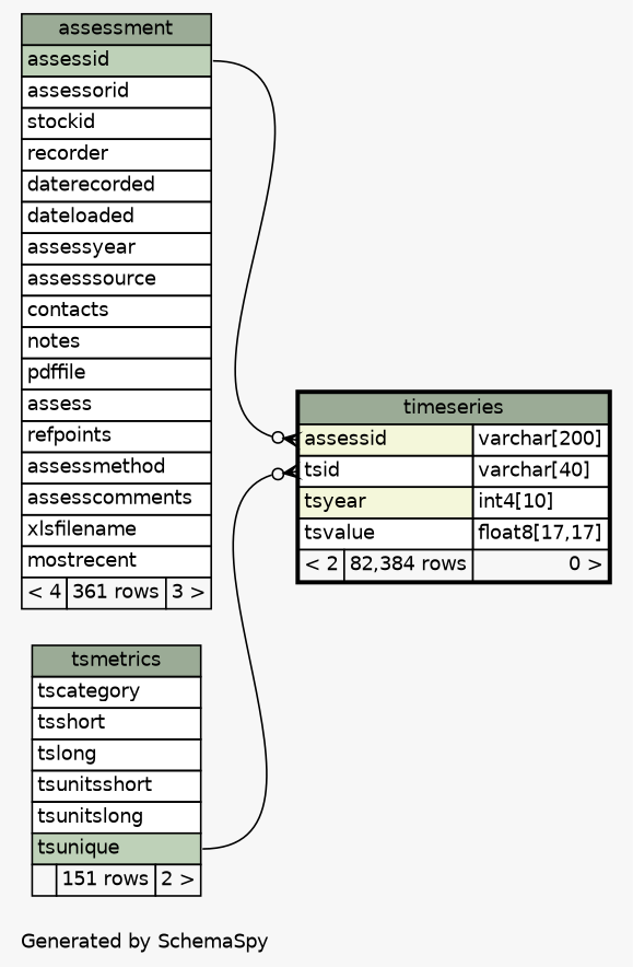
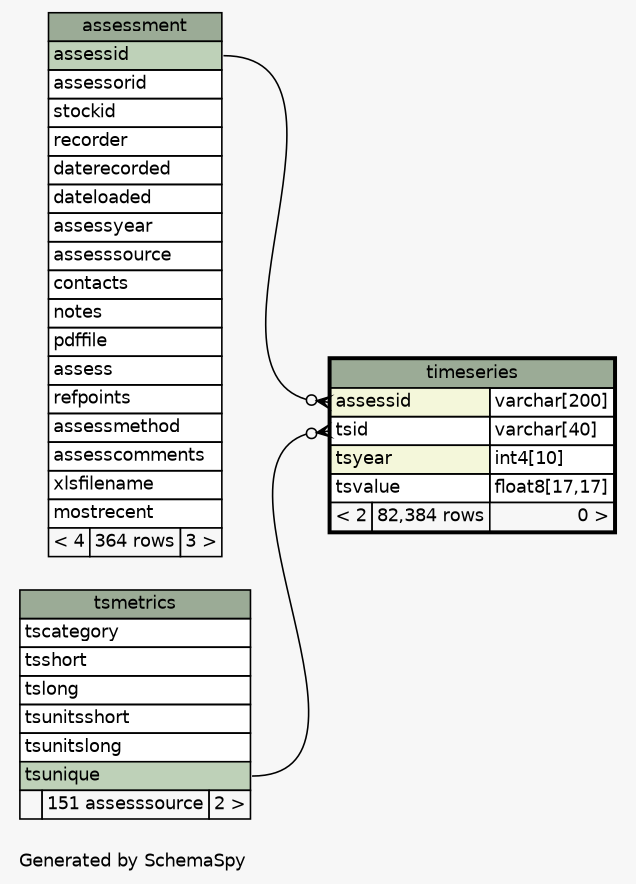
  digraph {
    bgcolor="#f7f7f7"
    fontname=Helvetica
    fontsize=11
    label="\nGenerated by SchemaSpy"
    labeljust=l
    nodesep=0.18
    rankdir=RL
    ranksep=0.46
    node [fontname=Helvetica fontsize=11 shape=plaintext]
    edge [arrowhead=none arrowsize=0.8 arrowtail=crowodot dir=back]
    n1 [label=<     <TABLE BORDER="2" CELLBORDER="1" CELLSPACING="0" BGCOLOR="#ffffff">       <TR><TD COLSPAN="3" BGCOLOR="#9bab96" ALIGN="CENTER">timeseries</TD></TR>       <TR><TD PORT="assessid" COLSPAN="2" BGCOLOR="#f4f7da" ALIGN="LEFT">assessid</TD><TD PORT="assessid.type" ALIGN="LEFT">varchar[200]</TD></TR>       <TR><TD PORT="tsid" COLSPAN="2" ALIGN="LEFT">tsid</TD><TD PORT="tsid.type" ALIGN="LEFT">varchar[40]</TD></TR>       <TR><TD PORT="tsyear" COLSPAN="2" BGCOLOR="#f4f7da" ALIGN="LEFT">tsyear</TD><TD PORT="tsyear.type" ALIGN="LEFT">int4[10]</TD></TR>       <TR><TD PORT="tsvalue" COLSPAN="2" ALIGN="LEFT">tsvalue</TD><TD PORT="tsvalue.type" ALIGN="LEFT">float8[17,17]</TD></TR>       <TR><TD ALIGN="LEFT" BGCOLOR="#f7f7f7">&lt; 2</TD><TD ALIGN="RIGHT" BGCOLOR="#f7f7f7">82,384 rows</TD><TD ALIGN="RIGHT" BGCOLOR="#f7f7f7">0 &gt;</TD></TR>     </TABLE>>]
-   n2 [label=<     <TABLE BORDER="0" CELLBORDER="1" CELLSPACING="0" BGCOLOR="#ffffff">       <TR><TD COLSPAN="3" BGCOLOR="#9bab96" ALIGN="CENTER">assessment</TD></TR>       <TR><TD PORT="assessid" COLSPAN="3" BGCOLOR="#bed1b8" ALIGN="LEFT">assessid</TD></TR>       <TR><TD PORT="assessorid" COLSPAN="3" ALIGN="LEFT">assessorid</TD></TR>       <TR><TD PORT="stockid" COLSPAN="3" ALIGN="LEFT">stockid</TD></TR>       <TR><TD PORT="recorder" COLSPAN="3" ALIGN="LEFT">recorder</TD></TR>       <TR><TD PORT="daterecorded" COLSPAN="3" ALIGN="LEFT">daterecorded</TD></TR>       <TR><TD PORT="dateloaded" COLSPAN="3" ALIGN="LEFT">dateloaded</TD></TR>       <TR><TD PORT="assessyear" COLSPAN="3" ALIGN="LEFT">assessyear</TD></TR>       <TR><TD PORT="assesssource" COLSPAN="3" ALIGN="LEFT">assesssource</TD></TR>       <TR><TD PORT="contacts" COLSPAN="3" ALIGN="LEFT">contacts</TD></TR>       <TR><TD PORT="notes" COLSPAN="3" ALIGN="LEFT">notes</TD></TR>       <TR><TD PORT="pdffile" COLSPAN="3" ALIGN="LEFT">pdffile</TD></TR>       <TR><TD PORT="assess" COLSPAN="3" ALIGN="LEFT">assess</TD></TR>       <TR><TD PORT="refpoints" COLSPAN="3" ALIGN="LEFT">refpoints</TD></TR>       <TR><TD PORT="assessmethod" COLSPAN="3" ALIGN="LEFT">assessmethod</TD></TR>       <TR><TD PORT="assesscomments" COLSPAN="3" ALIGN="LEFT">assesscomments</TD></TR>       <TR><TD PORT="xlsfilename" COLSPAN="3" ALIGN="LEFT">xlsfilename</TD></TR>       <TR><TD PORT="mostrecent" COLSPAN="3" ALIGN="LEFT">mostrecent</TD></TR>       <TR><TD ALIGN="LEFT" BGCOLOR="#f7f7f7">&lt; 4</TD><TD ALIGN="RIGHT" BGCOLOR="#f7f7f7">361 rows</TD><TD ALIGN="RIGHT" BGCOLOR="#f7f7f7">3 &gt;</TD></TR>     </TABLE>>]
-   n3 [label=<     <TABLE BORDER="0" CELLBORDER="1" CELLSPACING="0" BGCOLOR="#ffffff">       <TR><TD COLSPAN="3" BGCOLOR="#9bab96" ALIGN="CENTER">tsmetrics</TD></TR>       <TR><TD PORT="tscategory" COLSPAN="3" ALIGN="LEFT">tscategory</TD></TR>       <TR><TD PORT="tsshort" COLSPAN="3" ALIGN="LEFT">tsshort</TD></TR>       <TR><TD PORT="tslong" COLSPAN="3" ALIGN="LEFT">tslong</TD></TR>       <TR><TD PORT="tsunitsshort" COLSPAN="3" ALIGN="LEFT">tsunitsshort</TD></TR>       <TR><TD PORT="tsunitslong" COLSPAN="3" ALIGN="LEFT">tsunitslong</TD></TR>       <TR><TD PORT="tsunique" COLSPAN="3" BGCOLOR="#bed1b8" ALIGN="LEFT">tsunique</TD></TR>       <TR><TD ALIGN="LEFT" BGCOLOR="#f7f7f7">  </TD><TD ALIGN="RIGHT" BGCOLOR="#f7f7f7">151 rows</TD><TD ALIGN="RIGHT" BGCOLOR="#f7f7f7">2 &gt;</TD></TR>     </TABLE>>]
+   n2 [label=<     <TABLE BORDER="0" CELLBORDER="1" CELLSPACING="0" BGCOLOR="#ffffff">       <TR><TD COLSPAN="3" BGCOLOR="#9bab96" ALIGN="CENTER">assessment</TD></TR>       <TR><TD PORT="assessid" COLSPAN="3" BGCOLOR="#bed1b8" ALIGN="LEFT">assessid</TD></TR>       <TR><TD PORT="assessorid" COLSPAN="3" ALIGN="LEFT">assessorid</TD></TR>       <TR><TD PORT="stockid" COLSPAN="3" ALIGN="LEFT">stockid</TD></TR>       <TR><TD PORT="recorder" COLSPAN="3" ALIGN="LEFT">recorder</TD></TR>       <TR><TD PORT="daterecorded" COLSPAN="3" ALIGN="LEFT">daterecorded</TD></TR>       <TR><TD PORT="dateloaded" COLSPAN="3" ALIGN="LEFT">dateloaded</TD></TR>       <TR><TD PORT="assessyear" COLSPAN="3" ALIGN="LEFT">assessyear</TD></TR>       <TR><TD PORT="assesssource" COLSPAN="3" ALIGN="LEFT">assesssource</TD></TR>       <TR><TD PORT="contacts" COLSPAN="3" ALIGN="LEFT">contacts</TD></TR>       <TR><TD PORT="notes" COLSPAN="3" ALIGN="LEFT">notes</TD></TR>       <TR><TD PORT="pdffile" COLSPAN="3" ALIGN="LEFT">pdffile</TD></TR>       <TR><TD PORT="assess" COLSPAN="3" ALIGN="LEFT">assess</TD></TR>       <TR><TD PORT="refpoints" COLSPAN="3" ALIGN="LEFT">refpoints</TD></TR>       <TR><TD PORT="assessmethod" COLSPAN="3" ALIGN="LEFT">assessmethod</TD></TR>       <TR><TD PORT="assesscomments" COLSPAN="3" ALIGN="LEFT">assesscomments</TD></TR>       <TR><TD PORT="xlsfilename" COLSPAN="3" ALIGN="LEFT">xlsfilename</TD></TR>       <TR><TD PORT="mostrecent" COLSPAN="3" ALIGN="LEFT">mostrecent</TD></TR>       <TR><TD ALIGN="LEFT" BGCOLOR="#f7f7f7">&lt; 4</TD><TD ALIGN="RIGHT" BGCOLOR="#f7f7f7">364 rows</TD><TD ALIGN="RIGHT" BGCOLOR="#f7f7f7">3 &gt;</TD></TR>     </TABLE>>]
+   n3 [label=<     <TABLE BORDER="0" CELLBORDER="1" CELLSPACING="0" BGCOLOR="#ffffff">       <TR><TD COLSPAN="3" BGCOLOR="#9bab96" ALIGN="CENTER">tsmetrics</TD></TR>       <TR><TD PORT="tscategory" COLSPAN="3" ALIGN="LEFT">tscategory</TD></TR>       <TR><TD PORT="tsshort" COLSPAN="3" ALIGN="LEFT">tsshort</TD></TR>       <TR><TD PORT="tslong" COLSPAN="3" ALIGN="LEFT">tslong</TD></TR>       <TR><TD PORT="tsunitsshort" COLSPAN="3" ALIGN="LEFT">tsunitsshort</TD></TR>       <TR><TD PORT="tsunitslong" COLSPAN="3" ALIGN="LEFT">tsunitslong</TD></TR>       <TR><TD PORT="tsunique" COLSPAN="3" BGCOLOR="#bed1b8" ALIGN="LEFT">tsunique</TD></TR>       <TR><TD ALIGN="LEFT" BGCOLOR="#f7f7f7">  </TD><TD ALIGN="RIGHT" BGCOLOR="#f7f7f7">151 assesssource</TD><TD ALIGN="RIGHT" BGCOLOR="#f7f7f7">2 &gt;</TD></TR>     </TABLE>>]
    n1 -> n2 [headport="assessid:e" tailport="assessid:w"]
    n1 -> n3 [headport="tsunique:e" tailport="tsid:w"]
  }
